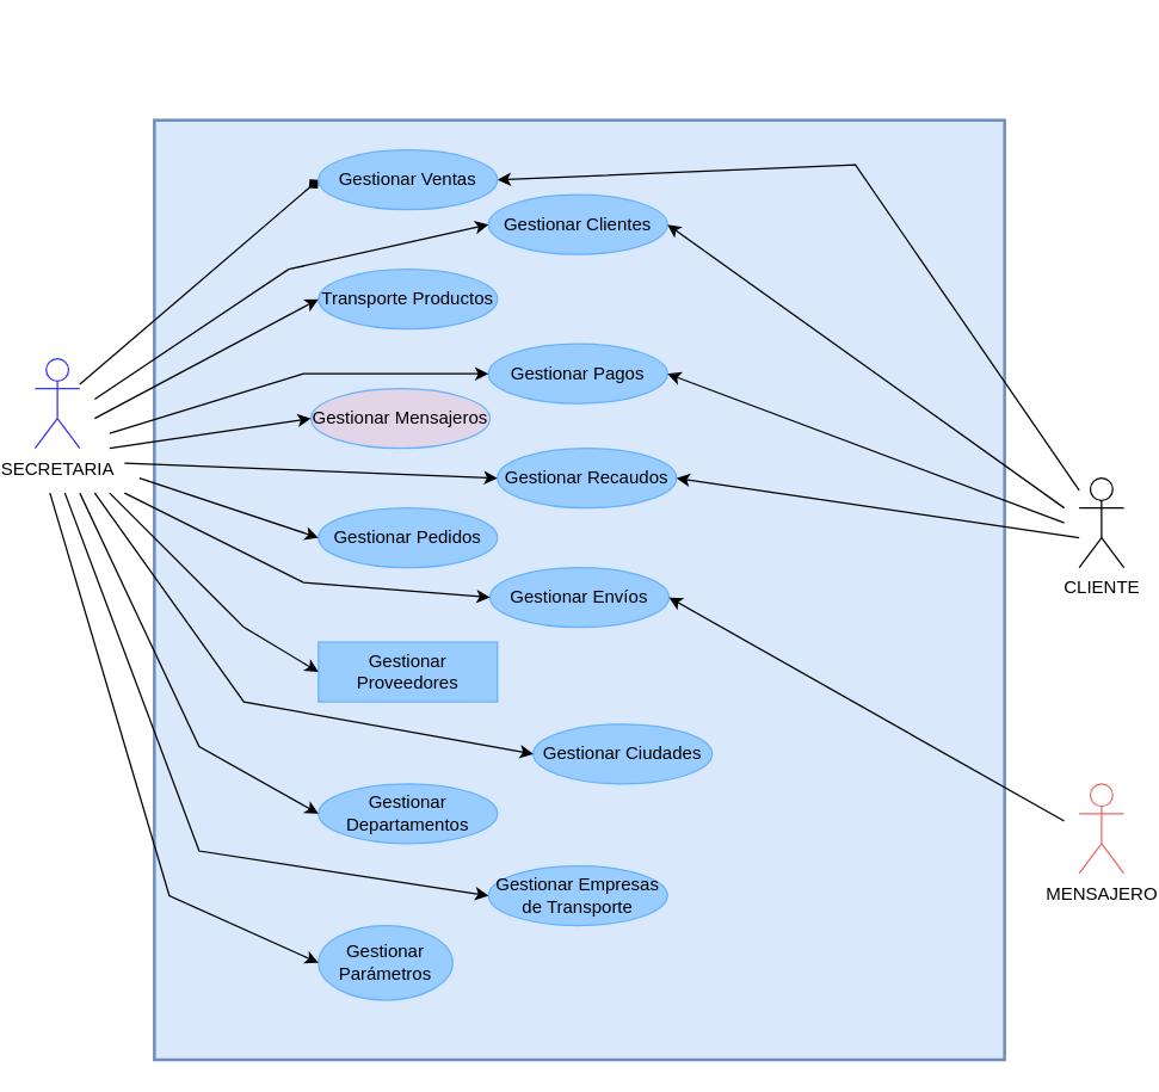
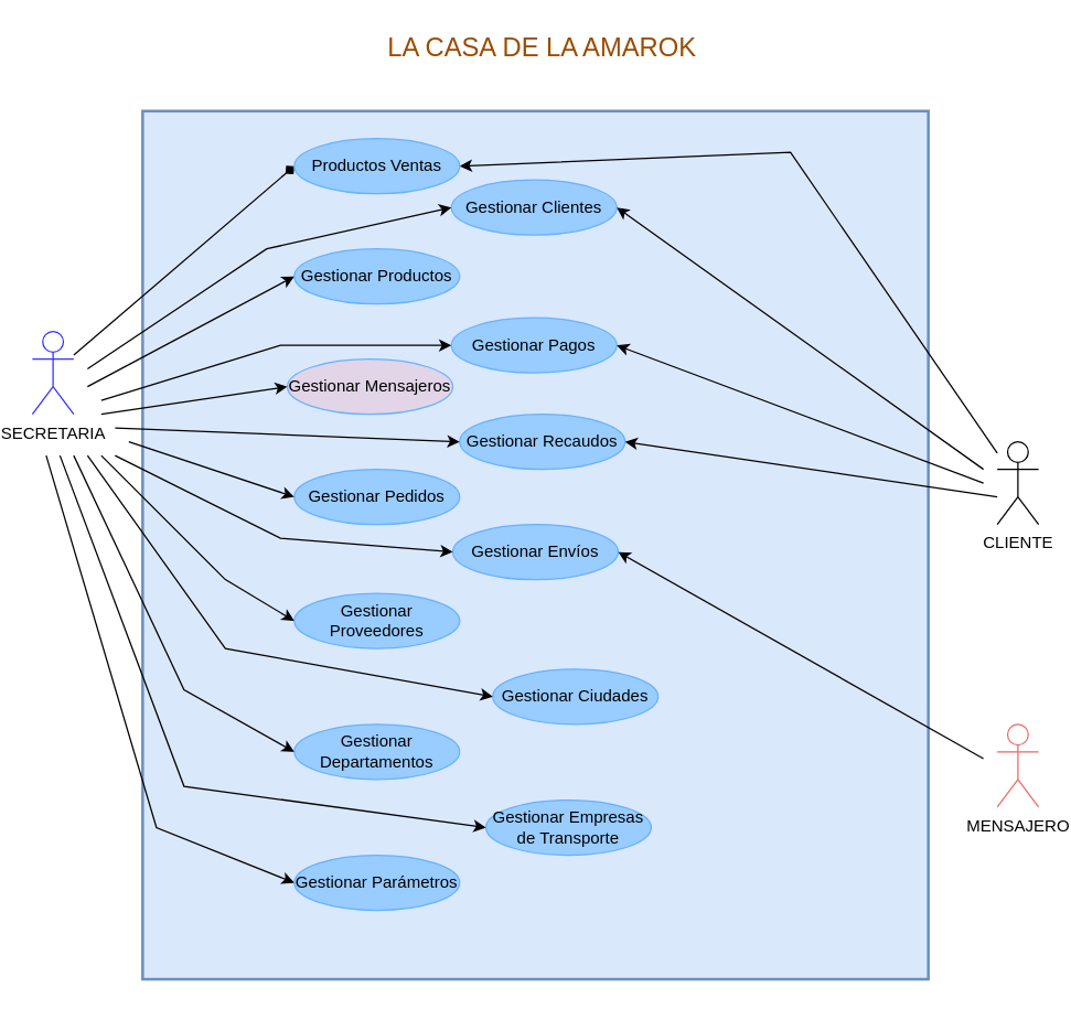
  <mxCell id="0" />
  <mxCell id="1" parent="0" />
  <mxCell id="2" value="" style="rounded=0;whiteSpace=wrap;html=1;fillColor=#dae8fc;strokeColor=#6c8ebf;strokeWidth=2;" parent="1" vertex="1"><mxGeometry x="100" y="80" width="570" height="630" as="geometry" /></mxCell>
  <mxCell id="3" style="rounded=0;orthogonalLoop=1;jettySize=auto;html=1;entryX=0;entryY=0.5;entryDx=0;entryDy=0;endArrow=diamond;" parent="1" source="4" target="8" edge="1"><mxGeometry relative="1" as="geometry" /></mxCell>
  <mxCell id="4" value="SECRETARIA" style="shape=umlActor;verticalLabelPosition=bottom;verticalAlign=top;html=1;outlineConnect=0;strokeColor=#3333FF;" parent="1" vertex="1"><mxGeometry x="20" y="240" width="30" height="60" as="geometry" /></mxCell>
  <mxCell id="5" value="MENSAJERO" style="shape=umlActor;verticalLabelPosition=bottom;verticalAlign=top;html=1;outlineConnect=0;strokeColor=#EA6B66;" parent="1" vertex="1"><mxGeometry x="720" y="525" width="30" height="60" as="geometry" /></mxCell>
  <mxCell id="6" style="rounded=0;orthogonalLoop=1;jettySize=auto;html=1;entryX=1;entryY=0.5;entryDx=0;entryDy=0;" parent="1" source="7" target="8" edge="1"><mxGeometry relative="1" as="geometry"><Array as="points"><mxPoint x="570" y="110" /></Array></mxGeometry></mxCell>
  <mxCell id="7" value="CLIENTE" style="shape=umlActor;verticalLabelPosition=bottom;verticalAlign=top;html=1;outlineConnect=0;strokeColor=#000000;" parent="1" vertex="1"><mxGeometry x="720" y="320" width="30" height="60" as="geometry" /></mxCell>
- <mxCell id="8" value="Gestionar Ventas" style="ellipse;whiteSpace=wrap;html=1;fillColor=#99CCFF;strokeColor=#66B2FF;" parent="1" vertex="1"><mxGeometry x="210" y="100" width="120" height="40" as="geometry" /></mxCell>
+ <mxCell id="8" value="Productos Ventas" style="ellipse;whiteSpace=wrap;html=1;fillColor=#99CCFF;strokeColor=#66B2FF;" parent="1" vertex="1"><mxGeometry x="210" y="100" width="120" height="40" as="geometry" /></mxCell>
  <mxCell id="9" value="Gestionar Clientes" style="ellipse;whiteSpace=wrap;html=1;fillColor=#99CCFF;strokeColor=#66B2FF;" parent="1" vertex="1"><mxGeometry x="324" y="130" width="120" height="40" as="geometry" /></mxCell>
- <mxCell id="10" value="Transporte Productos" style="ellipse;whiteSpace=wrap;html=1;fillColor=#99CCFF;strokeColor=#66B2FF;" parent="1" vertex="1"><mxGeometry x="210" y="180" width="120" height="40" as="geometry" /></mxCell>
+ <mxCell id="10" value="Gestionar Productos" style="ellipse;whiteSpace=wrap;html=1;fillColor=#99CCFF;strokeColor=#66B2FF;" parent="1" vertex="1"><mxGeometry x="210" y="180" width="120" height="40" as="geometry" /></mxCell>
  <mxCell id="11" value="Gestionar Pagos" style="ellipse;whiteSpace=wrap;html=1;fillColor=#99CCFF;strokeColor=#66B2FF;" parent="1" vertex="1"><mxGeometry x="324" y="230" width="120" height="40" as="geometry" /></mxCell>
  <mxCell id="12" value="Gestionar Mensajeros" style="ellipse;whiteSpace=wrap;html=1;fillColor=#e1d5e7;strokeColor=#66B2FF;" parent="1" vertex="1"><mxGeometry x="205" y="260" width="120" height="40" as="geometry" /></mxCell>
  <mxCell id="13" value="Gestionar Recaudos" style="ellipse;whiteSpace=wrap;html=1;fillColor=#99CCFF;strokeColor=#66B2FF;" parent="1" vertex="1"><mxGeometry x="330" y="300" width="120" height="40" as="geometry" /></mxCell>
  <mxCell id="14" value="Gestionar Pedidos" style="ellipse;whiteSpace=wrap;html=1;fillColor=#99CCFF;strokeColor=#66B2FF;" parent="1" vertex="1"><mxGeometry x="210" y="340" width="120" height="40" as="geometry" /></mxCell>
  <mxCell id="15" value="Gestionar Envíos" style="ellipse;whiteSpace=wrap;html=1;fillColor=#99CCFF;strokeColor=#66B2FF;" parent="1" vertex="1"><mxGeometry x="325" y="380" width="120" height="40" as="geometry" /></mxCell>
  <mxCell id="16" style="rounded=0;orthogonalLoop=1;jettySize=auto;html=1;entryX=0;entryY=0.5;entryDx=0;entryDy=0;" parent="1" target="9" edge="1"><mxGeometry relative="1" as="geometry"><mxPoint x="60" y="267" as="sourcePoint" /><mxPoint x="220" y="130" as="targetPoint" /><Array as="points"><mxPoint x="190" y="180" /></Array></mxGeometry></mxCell>
  <mxCell id="17" style="rounded=0;orthogonalLoop=1;jettySize=auto;html=1;entryX=0;entryY=0.5;entryDx=0;entryDy=0;" parent="1" target="10" edge="1"><mxGeometry relative="1" as="geometry"><mxPoint x="60" y="280" as="sourcePoint" /><mxPoint x="220" y="130" as="targetPoint" /></mxGeometry></mxCell>
  <mxCell id="18" style="rounded=0;orthogonalLoop=1;jettySize=auto;html=1;entryX=0;entryY=0.5;entryDx=0;entryDy=0;" parent="1" target="11" edge="1"><mxGeometry relative="1" as="geometry"><mxPoint x="70" y="290" as="sourcePoint" /><mxPoint x="220" y="210" as="targetPoint" /><Array as="points"><mxPoint x="200" y="250" /></Array></mxGeometry></mxCell>
  <mxCell id="19" style="rounded=0;orthogonalLoop=1;jettySize=auto;html=1;entryX=0;entryY=0.5;entryDx=0;entryDy=0;" parent="1" target="12" edge="1"><mxGeometry relative="1" as="geometry"><mxPoint x="70" y="300" as="sourcePoint" /><mxPoint x="220" y="210" as="targetPoint" /></mxGeometry></mxCell>
  <mxCell id="20" style="rounded=0;orthogonalLoop=1;jettySize=auto;html=1;entryX=0;entryY=0.5;entryDx=0;entryDy=0;" parent="1" target="13" edge="1"><mxGeometry relative="1" as="geometry"><mxPoint x="80" y="310" as="sourcePoint" /><mxPoint x="215" y="290" as="targetPoint" /></mxGeometry></mxCell>
  <mxCell id="21" style="rounded=0;orthogonalLoop=1;jettySize=auto;html=1;entryX=0;entryY=0.5;entryDx=0;entryDy=0;" parent="1" target="14" edge="1"><mxGeometry relative="1" as="geometry"><mxPoint x="90" y="320" as="sourcePoint" /><mxPoint x="340" y="330" as="targetPoint" /></mxGeometry></mxCell>
  <mxCell id="22" style="rounded=0;orthogonalLoop=1;jettySize=auto;html=1;entryX=0;entryY=0.5;entryDx=0;entryDy=0;" parent="1" target="15" edge="1"><mxGeometry relative="1" as="geometry"><mxPoint x="80" y="330" as="sourcePoint" /><mxPoint x="220" y="370" as="targetPoint" /><Array as="points"><mxPoint x="200" y="390" /></Array></mxGeometry></mxCell>
  <mxCell id="23" style="rounded=0;orthogonalLoop=1;jettySize=auto;html=1;entryX=1;entryY=0.5;entryDx=0;entryDy=0;" parent="1" target="9" edge="1"><mxGeometry relative="1" as="geometry"><mxPoint x="710" y="340" as="sourcePoint" /><mxPoint x="220" y="210" as="targetPoint" /></mxGeometry></mxCell>
  <mxCell id="24" style="rounded=0;orthogonalLoop=1;jettySize=auto;html=1;entryX=1;entryY=0.5;entryDx=0;entryDy=0;" parent="1" target="11" edge="1"><mxGeometry relative="1" as="geometry"><mxPoint x="710" y="350" as="sourcePoint" /><mxPoint x="454" y="160" as="targetPoint" /></mxGeometry></mxCell>
  <mxCell id="25" style="rounded=0;orthogonalLoop=1;jettySize=auto;html=1;entryX=1;entryY=0.5;entryDx=0;entryDy=0;" parent="1" target="13" edge="1"><mxGeometry relative="1" as="geometry"><mxPoint x="720" y="360" as="sourcePoint" /><mxPoint x="454" y="260" as="targetPoint" /></mxGeometry></mxCell>
  <mxCell id="26" style="rounded=0;orthogonalLoop=1;jettySize=auto;html=1;entryX=1;entryY=0.5;entryDx=0;entryDy=0;" parent="1" target="15" edge="1"><mxGeometry relative="1" as="geometry"><mxPoint x="710" y="550" as="sourcePoint" /><mxPoint x="460" y="330" as="targetPoint" /></mxGeometry></mxCell>
- <mxCell id="27" value="Gestionar Proveedores" style="whiteSpace=wrap;html=1;fillColor=#99CCFF;strokeColor=#66B2FF;rounded=0;" parent="1" vertex="1"><mxGeometry x="210" y="430" width="120" height="40" as="geometry" /></mxCell>
+ <mxCell id="27" value="Gestionar Proveedores" style="ellipse;whiteSpace=wrap;html=1;fillColor=#99CCFF;strokeColor=#66B2FF;" parent="1" vertex="1"><mxGeometry x="210" y="430" width="120" height="40" as="geometry" /></mxCell>
  <mxCell id="28" style="rounded=0;orthogonalLoop=1;jettySize=auto;html=1;entryX=0;entryY=0.5;entryDx=0;entryDy=0;" parent="1" target="27" edge="1"><mxGeometry relative="1" as="geometry"><mxPoint x="70" y="330" as="sourcePoint" /><mxPoint x="335" y="410" as="targetPoint" /><Array as="points"><mxPoint x="160" y="420" /></Array></mxGeometry></mxCell>
  <mxCell id="29" value="Gestionar Ciudades" style="ellipse;whiteSpace=wrap;html=1;fillColor=#99CCFF;strokeColor=#66B2FF;" parent="1" vertex="1"><mxGeometry x="354" y="485" width="120" height="40" as="geometry" /></mxCell>
  <mxCell id="30" style="rounded=0;orthogonalLoop=1;jettySize=auto;html=1;entryX=0;entryY=0.5;entryDx=0;entryDy=0;" parent="1" target="29" edge="1"><mxGeometry relative="1" as="geometry"><mxPoint x="60" y="330" as="sourcePoint" /><mxPoint x="220" y="460" as="targetPoint" /><Array as="points"><mxPoint x="160" y="470" /></Array></mxGeometry></mxCell>
  <mxCell id="31" value="Gestionar Departamentos" style="ellipse;whiteSpace=wrap;html=1;fillColor=#99CCFF;strokeColor=#66B2FF;" parent="1" vertex="1"><mxGeometry x="210" y="525" width="120" height="40" as="geometry" /></mxCell>
  <mxCell id="32" style="rounded=0;orthogonalLoop=1;jettySize=auto;html=1;entryX=0;entryY=0.5;entryDx=0;entryDy=0;" parent="1" target="31" edge="1"><mxGeometry relative="1" as="geometry"><mxPoint x="50" y="330" as="sourcePoint" /><mxPoint x="334" y="515" as="targetPoint" /><Array as="points"><mxPoint x="130" y="500" /></Array></mxGeometry></mxCell>
- <mxCell id="33" value="Gestionar Empresas de Transporte" style="ellipse;whiteSpace=wrap;html=1;fillColor=#99CCFF;strokeColor=#66B2FF;" parent="1" vertex="1"><mxGeometry x="324" y="580" width="120" height="40" as="geometry" /></mxCell>
+ <mxCell id="33" value="Gestionar Empresas de Transporte" style="ellipse;whiteSpace=wrap;html=1;fillColor=#99CCFF;strokeColor=#66B2FF;" parent="1" vertex="1"><mxGeometry x="349" y="580" width="120" height="40" as="geometry" /></mxCell>
  <mxCell id="34" style="rounded=0;orthogonalLoop=1;jettySize=auto;html=1;entryX=0;entryY=0.5;entryDx=0;entryDy=0;" parent="1" target="33" edge="1"><mxGeometry relative="1" as="geometry"><mxPoint x="40" y="330" as="sourcePoint" /><mxPoint x="220" y="555" as="targetPoint" /><Array as="points"><mxPoint x="130" y="570" /></Array></mxGeometry></mxCell>
- <mxCell id="35" value="Gestionar Parámetros" style="ellipse;whiteSpace=wrap;html=1;fillColor=#99CCFF;strokeColor=#66B2FF;" parent="1" vertex="1"><mxGeometry x="210" y="620" width="90" height="50" as="geometry" /></mxCell>
+ <mxCell id="35" value="Gestionar Parámetros" style="ellipse;whiteSpace=wrap;html=1;fillColor=#99CCFF;strokeColor=#66B2FF;" parent="1" vertex="1"><mxGeometry x="210" y="620" width="120" height="40" as="geometry" /></mxCell>
  <mxCell id="36" style="rounded=0;orthogonalLoop=1;jettySize=auto;html=1;entryX=0;entryY=0.5;entryDx=0;entryDy=0;" parent="1" target="35" edge="1"><mxGeometry relative="1" as="geometry"><mxPoint x="30" y="330" as="sourcePoint" /><mxPoint x="334" y="610" as="targetPoint" /><Array as="points"><mxPoint x="110" y="600" /></Array></mxGeometry></mxCell>
+ <mxCell id="37" value="LA CASA DE LA AMAROK" style="text;html=1;strokeColor=none;fillColor=none;align=center;verticalAlign=middle;whiteSpace=wrap;rounded=0;fontSize=19;fontColor=#994C00;" parent="1" vertex="1"><mxGeometry x="230" y="20" width="320" height="30" as="geometry" /></mxCell>
